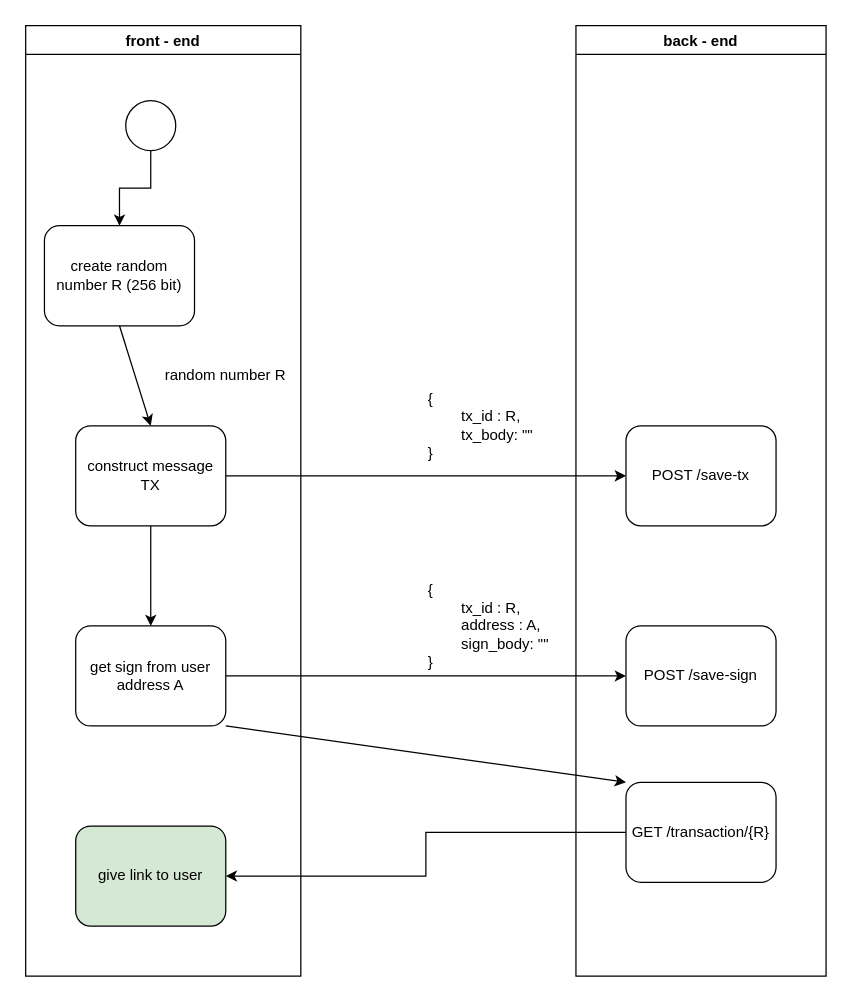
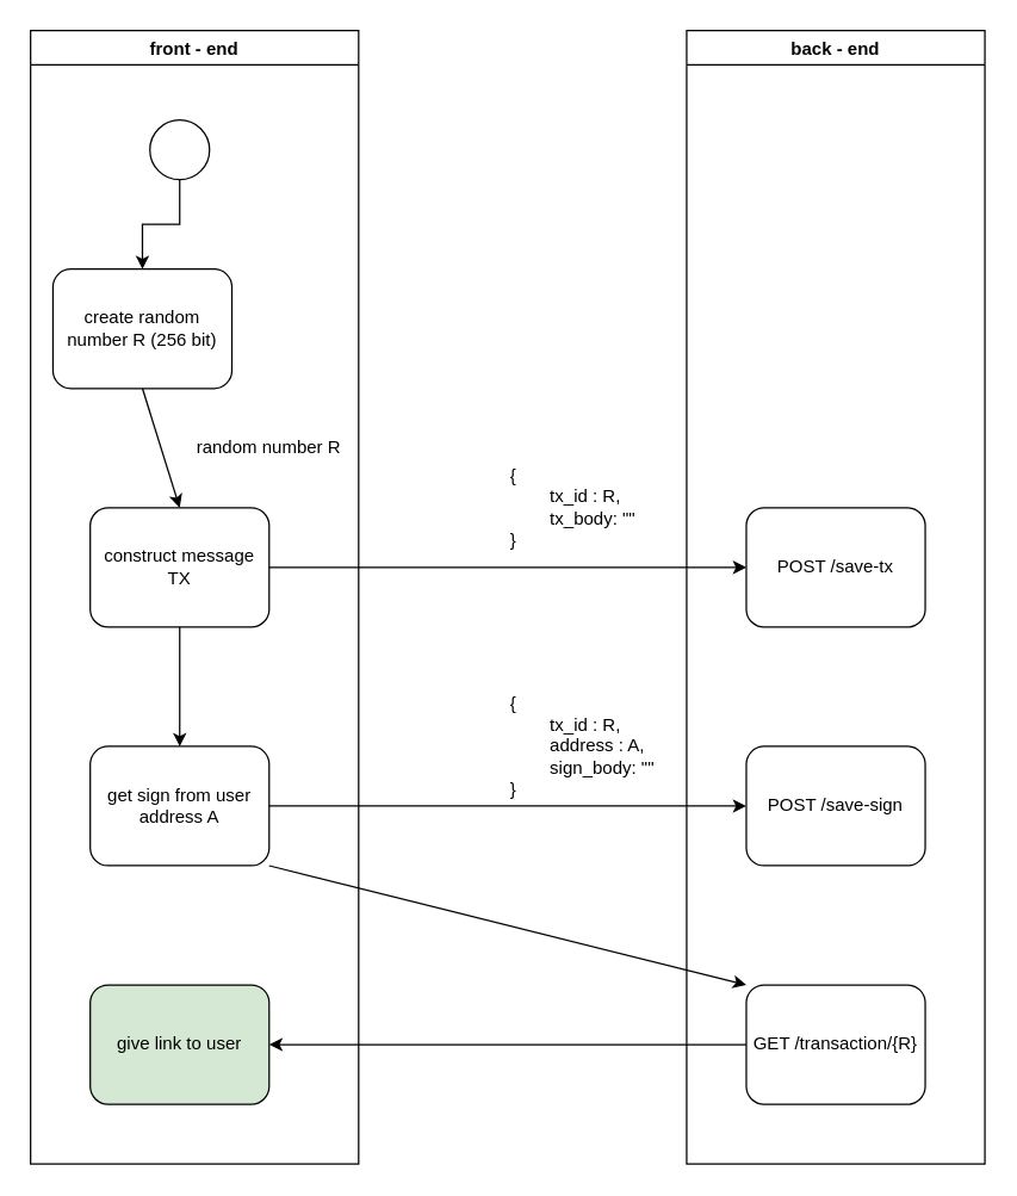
  <mxCell id="0" />
  <mxCell id="1" parent="0" />
  <mxCell id="2" style="edgeStyle=orthogonalEdgeStyle;rounded=0;orthogonalLoop=1;jettySize=auto;html=1;exitX=0.5;exitY=1;exitDx=0;exitDy=0;exitPerimeter=0;entryX=0.5;entryY=0;entryDx=0;entryDy=0;" edge="1" parent="1" source="3" target="19"><mxGeometry relative="1" as="geometry" /></mxCell>
  <mxCell id="3" value="" style="points=[[0.145,0.145,0],[0.5,0,0],[0.855,0.145,0],[1,0.5,0],[0.855,0.855,0],[0.5,1,0],[0.145,0.855,0],[0,0.5,0]];shape=mxgraph.bpmn.event;html=1;verticalLabelPosition=bottom;labelBackgroundColor=#ffffff;verticalAlign=top;align=center;perimeter=ellipsePerimeter;outlineConnect=0;aspect=fixed;outline=standard;symbol=general;" parent="1" vertex="1"><mxGeometry x="100" y="80" width="40" height="40" as="geometry" /></mxCell>
  <mxCell id="4" style="edgeStyle=orthogonalEdgeStyle;rounded=0;orthogonalLoop=1;jettySize=auto;html=1;exitX=1;exitY=0.5;exitDx=0;exitDy=0;entryX=0;entryY=0.5;entryDx=0;entryDy=0;" parent="1" source="5" target="9" edge="1"><mxGeometry relative="1" as="geometry" /></mxCell>
  <mxCell id="5" value="get sign from user address A" style="rounded=1;whiteSpace=wrap;html=1;" parent="1" vertex="1"><mxGeometry x="60" y="500" width="120" height="80" as="geometry" /></mxCell>
  <mxCell id="6" value="" style="endArrow=classic;html=1;rounded=0;exitX=0.5;exitY=1;exitDx=0;exitDy=0;entryX=0.5;entryY=0;entryDx=0;entryDy=0;" parent="1" source="19" target="13" edge="1"><mxGeometry width="50" height="50" relative="1" as="geometry"><mxPoint x="500" y="260" as="sourcePoint" /><mxPoint x="210" y="340" as="targetPoint" /></mxGeometry></mxCell>
  <mxCell id="7" value="POST /save-tx" style="rounded=1;whiteSpace=wrap;html=1;" parent="1" vertex="1"><mxGeometry x="500" y="340" width="120" height="80" as="geometry" /></mxCell>
  <mxCell id="8" value="{&lt;br&gt;&amp;nbsp; &amp;nbsp;&lt;span style=&quot;white-space: pre&quot;&gt;&#09;&lt;/span&gt;tx_id : R,&lt;br&gt;&lt;span style=&quot;white-space: pre&quot;&gt;&#09;&lt;/span&gt;tx_body: &quot;&quot;&lt;br&gt;}" style="text;html=1;strokeColor=none;fillColor=none;align=left;verticalAlign=middle;whiteSpace=wrap;rounded=0;" parent="1" vertex="1"><mxGeometry x="340" y="300" width="120" height="80" as="geometry" /></mxCell>
  <mxCell id="9" value="POST /save-sign" style="rounded=1;whiteSpace=wrap;html=1;" parent="1" vertex="1"><mxGeometry x="500" y="500" width="120" height="80" as="geometry" /></mxCell>
  <mxCell id="10" value="{&lt;br&gt;&amp;nbsp; &amp;nbsp;&lt;span style=&quot;white-space: pre&quot;&gt;&#09;&lt;/span&gt;tx_id : R,&lt;br&gt;&lt;span style=&quot;white-space: pre&quot;&gt;&#09;&lt;/span&gt;address : A,&lt;br&gt;&lt;span style=&quot;white-space: pre&quot;&gt;&#09;&lt;/span&gt;sign_body: &quot;&quot;&lt;br&gt;}" style="text;html=1;strokeColor=none;fillColor=none;align=left;verticalAlign=middle;whiteSpace=wrap;rounded=0;" parent="1" vertex="1"><mxGeometry x="340" y="460" width="120" height="80" as="geometry" /></mxCell>
  <mxCell id="11" style="edgeStyle=orthogonalEdgeStyle;rounded=0;orthogonalLoop=1;jettySize=auto;html=1;exitX=1;exitY=0.5;exitDx=0;exitDy=0;entryX=0;entryY=0.5;entryDx=0;entryDy=0;" parent="1" source="13" target="7" edge="1"><mxGeometry relative="1" as="geometry" /></mxCell>
  <mxCell id="12" style="edgeStyle=orthogonalEdgeStyle;rounded=0;orthogonalLoop=1;jettySize=auto;html=1;exitX=0.5;exitY=1;exitDx=0;exitDy=0;entryX=0.5;entryY=0;entryDx=0;entryDy=0;" parent="1" source="13" target="5" edge="1"><mxGeometry relative="1" as="geometry" /></mxCell>
  <mxCell id="13" value="construct message TX" style="rounded=1;whiteSpace=wrap;html=1;" parent="1" vertex="1"><mxGeometry x="60" y="340" width="120" height="80" as="geometry" /></mxCell>
  <mxCell id="14" value="give link to user" style="rounded=1;whiteSpace=wrap;html=1;fillColor=#d5e8d4;" parent="1" vertex="1"><mxGeometry x="60" y="660" width="120" height="80" as="geometry" /></mxCell>
  <mxCell id="15" style="edgeStyle=orthogonalEdgeStyle;rounded=0;orthogonalLoop=1;jettySize=auto;html=1;exitX=0;exitY=0.5;exitDx=0;exitDy=0;entryX=1;entryY=0.5;entryDx=0;entryDy=0;" parent="1" source="16" target="14" edge="1"><mxGeometry relative="1" as="geometry" /></mxCell>
- <mxCell id="16" value="GET /transaction/{R}" style="rounded=1;whiteSpace=wrap;html=1;" parent="1" vertex="1"><mxGeometry x="500" y="625" width="120" height="80" as="geometry" /></mxCell>
+ <mxCell id="16" value="GET /transaction/{R}" style="rounded=1;whiteSpace=wrap;html=1;" parent="1" vertex="1"><mxGeometry x="500" y="660" width="120" height="80" as="geometry" /></mxCell>
  <mxCell id="17" value="" style="endArrow=classic;html=1;rounded=0;exitX=1;exitY=1;exitDx=0;exitDy=0;entryX=0;entryY=0;entryDx=0;entryDy=0;" parent="1" source="5" target="16" edge="1"><mxGeometry width="50" height="50" relative="1" as="geometry"><mxPoint x="320" y="760" as="sourcePoint" /><mxPoint x="370" y="710" as="targetPoint" /></mxGeometry></mxCell>
  <mxCell id="18" value="front - end" style="swimlane;startSize=23;" parent="1" vertex="1"><mxGeometry x="20" y="20" width="220" height="760" as="geometry"><mxRectangle x="40" y="120" width="130" height="23" as="alternateBounds" /></mxGeometry></mxCell>
  <mxCell id="19" value="create random number R (256 bit)" style="rounded=1;whiteSpace=wrap;html=1;" vertex="1" parent="18"><mxGeometry x="15" y="160" width="120" height="80" as="geometry" /></mxCell>
  <mxCell id="20" value="random number R" style="text;html=1;strokeColor=none;fillColor=none;align=center;verticalAlign=middle;whiteSpace=wrap;rounded=0;" parent="18" vertex="1"><mxGeometry x="100" y="260" width="120" height="40" as="geometry" /></mxCell>
  <mxCell id="21" value="back - end" style="swimlane;" parent="1" vertex="1"><mxGeometry x="460" y="20" width="200" height="760" as="geometry" /></mxCell>
